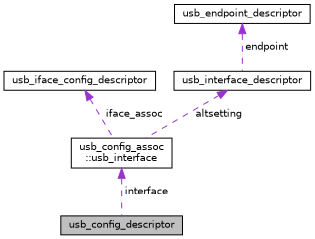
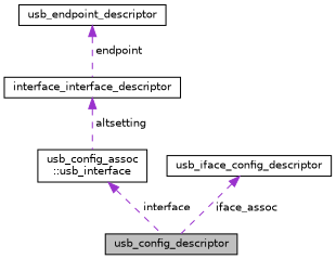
  digraph {
    node [color=black fillcolor=white fontname=Helvetica fontsize=10 shape=record style=filled]
    edge [color=darkorchid3 dir=back fontname=Helvetica fontsize=10 labelfontname=Helvetica labelfontsize=10 style=dashed]
    n1 [fillcolor=grey75 fontcolor=black height=0.2 label=usb_config_descriptor width=0.4]
    n2 [height=0.2 label="usb_config_assoc\l::usb_interface" width=0.4]
    n3 [height=0.2 label=usb_iface_config_descriptor width=0.4]
-   n4 [height=0.2 label=usb_interface_descriptor width=0.4]
+   n4 [height=0.2 label=interface_interface_descriptor width=0.4]
    n5 [height=0.2 label=usb_endpoint_descriptor width=0.4]
    n2 -> n1 [label=" interface"]
-   n3 -> n2 [label=" iface_assoc"]
+   n3 -> n1 [label=" iface_assoc"]
    n4 -> n2 [label=" altsetting"]
    n5 -> n4 [label=" endpoint"]
  }
